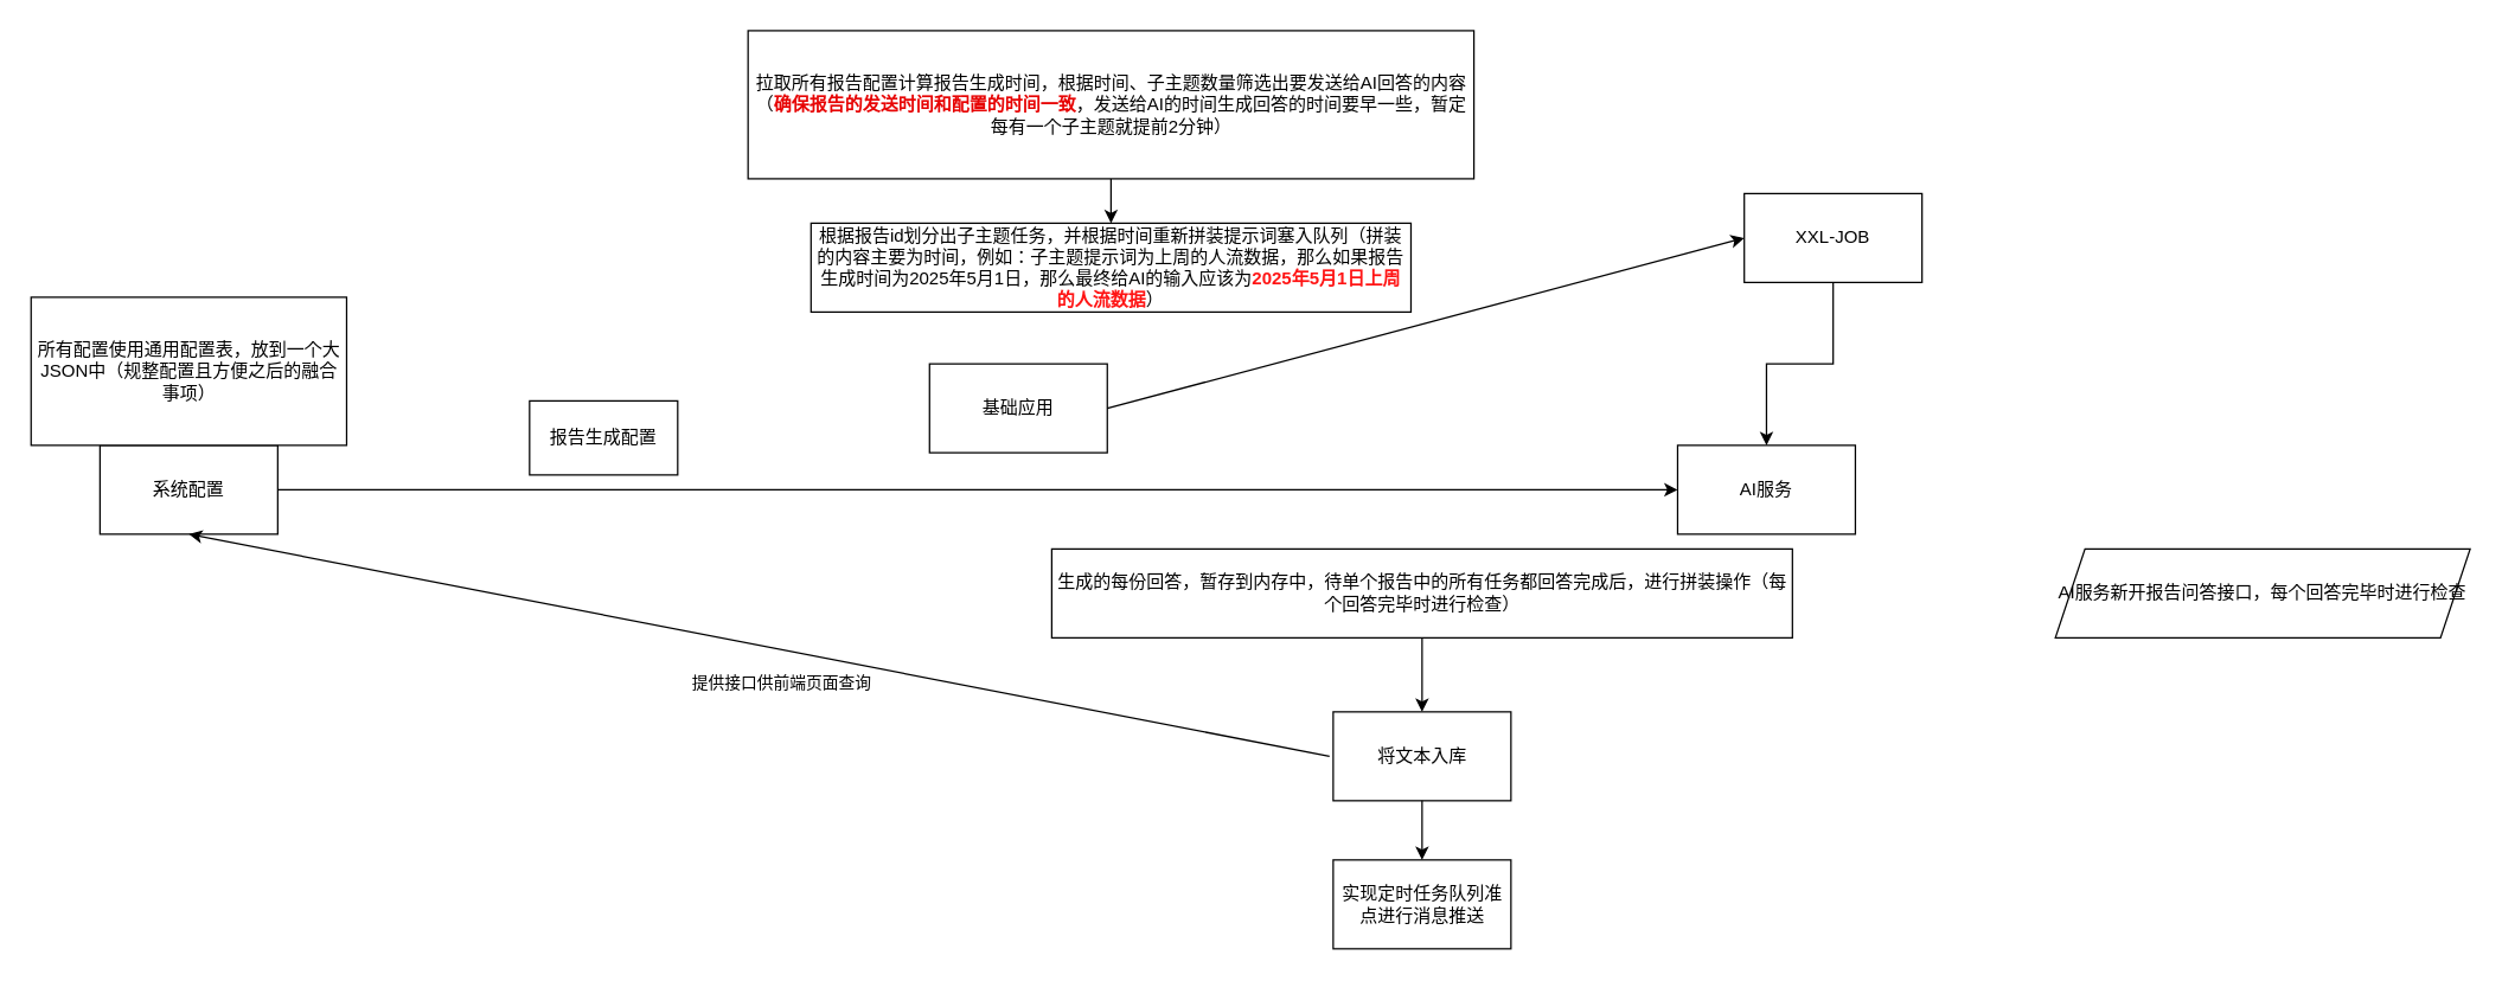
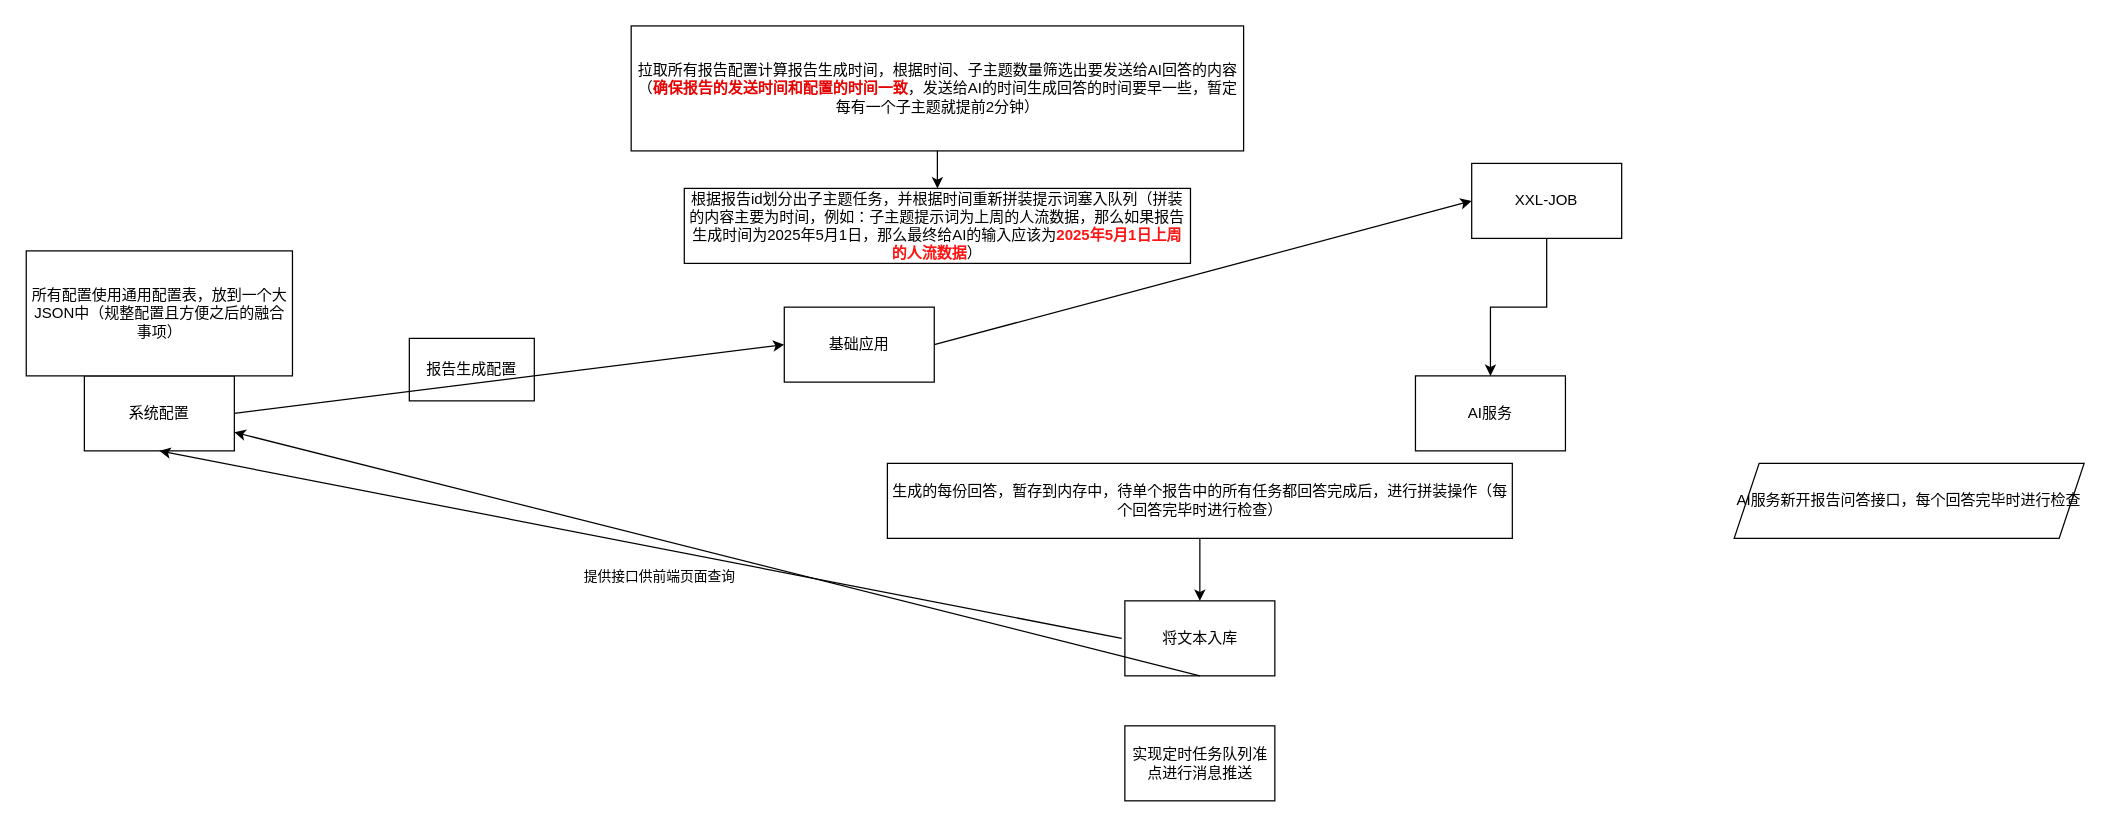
  <mxCell id="0" />
  <mxCell id="1" parent="0" />
  <mxCell id="2" value="基础应用" style="rounded=0;whiteSpace=wrap;html=1;" vertex="1" parent="1"><mxGeometry x="627" y="245" width="120" height="60" as="geometry" /></mxCell>
  <mxCell id="3" value="系统配置" style="rounded=0;whiteSpace=wrap;html=1;" vertex="1" parent="1"><mxGeometry x="67" y="300" width="120" height="60" as="geometry" /></mxCell>
  <mxCell id="4" value="AI服务" style="rounded=0;whiteSpace=wrap;html=1;" vertex="1" parent="1"><mxGeometry x="1132" y="300" width="120" height="60" as="geometry" /></mxCell>
- <mxCell id="5" value="报告生成配置" style="rounded=0;whiteSpace=wrap;html=1;" vertex="1" parent="1"><mxGeometry x="357" y="270" width="100" height="50" as="geometry" /></mxCell>
+ <mxCell id="5" value="报告生成配置" style="rounded=0;whiteSpace=wrap;html=1;" vertex="1" parent="1"><mxGeometry x="327" y="270" width="100" height="50" as="geometry" /></mxCell>
  <mxCell id="6" value="" style="endArrow=classic;html=1;rounded=0;exitX=1;exitY=0.5;exitDx=0;exitDy=0;entryX=0;entryY=0.5;entryDx=0;entryDy=0;" edge="1" parent="1" source="2" target="21"><mxGeometry width="50" height="50" relative="1" as="geometry"><mxPoint x="1007" y="250" as="sourcePoint" /><mxPoint x="1097" y="150" as="targetPoint" /></mxGeometry></mxCell>
  <mxCell id="7" value="将文本入库" style="rounded=0;whiteSpace=wrap;html=1;" vertex="1" parent="1"><mxGeometry x="899.5" y="480" width="120" height="60" as="geometry" /></mxCell>
  <mxCell id="8" value="实现定时任务队列准点进行消息推送" style="rounded=0;whiteSpace=wrap;html=1;" vertex="1" parent="1"><mxGeometry x="899.5" y="580" width="120" height="60" as="geometry" /></mxCell>
  <mxCell id="9" value="生成的每份回答，暂存到内存中，待单个报告中的所有任务都回答完成后，进行拼装操作（每个回答完毕时进行检查）" style="rounded=0;whiteSpace=wrap;html=1;" vertex="1" parent="1"><mxGeometry x="709.5" y="370" width="500" height="60" as="geometry" /></mxCell>
  <mxCell id="10" value="" style="edgeStyle=orthogonalEdgeStyle;rounded=0;orthogonalLoop=1;jettySize=auto;html=1;" edge="1" parent="1" source="11" target="12"><mxGeometry relative="1" as="geometry" /></mxCell>
  <mxCell id="11" value="拉取所有报告配置计算报告生成时间，根据时间、子主题数量筛选出要发送给AI回答的内容（&lt;b&gt;&lt;font style=&quot;color: light-dark(rgb(231, 4, 4), rgb(237, 237, 237));&quot;&gt;确保报告的发送时间和配置的时间一致&lt;/font&gt;&lt;/b&gt;，发送给AI的时间生成回答的时间要早一些，暂定每有一个子主题就提前2分钟）" style="rounded=0;whiteSpace=wrap;html=1;" vertex="1" parent="1"><mxGeometry x="504.5" y="20" width="490" height="100" as="geometry" /></mxCell>
  <mxCell id="12" value="根据报告id划分出子主题任务，并根据时间重新拼装提示词塞入队列（拼装的内容主要为时间，例如：子主题提示词为上周的人流数据，那么如果报告生成时间为2025年5月1日，那么最终给AI的输入应该为&lt;b&gt;&lt;font style=&quot;color: rgb(255, 20, 20);&quot;&gt;2025年5月1日上周的人流数据&lt;/font&gt;&lt;/b&gt;）" style="rounded=0;whiteSpace=wrap;html=1;" vertex="1" parent="1"><mxGeometry x="547" y="150" width="405" height="60" as="geometry" /></mxCell>
  <mxCell id="13" value="" style="endArrow=classic;html=1;rounded=0;entryX=0.5;entryY=0;entryDx=0;entryDy=0;exitX=0.5;exitY=1;exitDx=0;exitDy=0;" edge="1" parent="1" source="9" target="7"><mxGeometry width="50" height="50" relative="1" as="geometry"><mxPoint x="957" y="440" as="sourcePoint" /><mxPoint x="1007" y="370" as="targetPoint" /></mxGeometry></mxCell>
- <mxCell id="14" value="" style="endArrow=classic;html=1;rounded=0;entryX=0.5;entryY=0;entryDx=0;entryDy=0;exitX=0.5;exitY=1;exitDx=0;exitDy=0;" edge="1" parent="1" source="7" target="8"><mxGeometry width="50" height="50" relative="1" as="geometry"><mxPoint x="957" y="420" as="sourcePoint" /><mxPoint x="1007" y="370" as="targetPoint" /></mxGeometry></mxCell>
- <mxCell id="15" value="" style="endArrow=classic;html=1;rounded=0;exitX=1;exitY=0.5;exitDx=0;exitDy=0;" edge="1" parent="1" source="3" target="4"><mxGeometry width="50" height="50" relative="1" as="geometry"><mxPoint x="177" y="340" as="sourcePoint" /><mxPoint x="227" y="290" as="targetPoint" /></mxGeometry></mxCell>
+ <mxCell id="14" value="" style="endArrow=classic;html=1;rounded=0;exitX=0.5;exitY=1;exitDx=0;exitDy=0;" edge="1" parent="1" source="7" target="3"><mxGeometry width="50" height="50" relative="1" as="geometry"><mxPoint x="957" y="420" as="sourcePoint" /><mxPoint x="1007" y="370" as="targetPoint" /></mxGeometry></mxCell>
+ <mxCell id="15" value="" style="endArrow=classic;html=1;rounded=0;entryX=0;entryY=0.5;entryDx=0;entryDy=0;exitX=1;exitY=0.5;exitDx=0;exitDy=0;" edge="1" parent="1" source="3" target="2"><mxGeometry width="50" height="50" relative="1" as="geometry"><mxPoint x="177" y="340" as="sourcePoint" /><mxPoint x="227" y="290" as="targetPoint" /></mxGeometry></mxCell>
  <mxCell id="16" value="AI服务新开报告问答接口，每个回答完毕时进行检查" style="shape=parallelogram;perimeter=parallelogramPerimeter;whiteSpace=wrap;html=1;fixedSize=1;" vertex="1" parent="1"><mxGeometry x="1387" y="370" width="280" height="60" as="geometry" /></mxCell>
  <mxCell id="17" value="" style="endArrow=classic;html=1;rounded=0;entryX=0.5;entryY=1;entryDx=0;entryDy=0;" edge="1" parent="1" target="3"><mxGeometry width="50" height="50" relative="1" as="geometry"><mxPoint x="897" y="510" as="sourcePoint" /><mxPoint x="947" y="460" as="targetPoint" /></mxGeometry></mxCell>
  <mxCell id="18" value="提供接口供前端页面查询" style="edgeLabel;html=1;align=center;verticalAlign=middle;resizable=0;points=[];" vertex="1" connectable="0" parent="17"><mxGeometry x="-0.085" relative="1" as="geometry"><mxPoint x="-18" y="19" as="offset" /></mxGeometry></mxCell>
  <mxCell id="19" value="所有配置使用通用配置表，放到一个大JSON中（规整配置且方便之后的融合事项）" style="rounded=0;whiteSpace=wrap;html=1;" vertex="1" parent="1"><mxGeometry x="20.5" y="200" width="213" height="100" as="geometry" /></mxCell>
  <mxCell id="20" style="edgeStyle=orthogonalEdgeStyle;rounded=0;orthogonalLoop=1;jettySize=auto;html=1;entryX=0.5;entryY=0;entryDx=0;entryDy=0;" edge="1" parent="1" source="21" target="4"><mxGeometry relative="1" as="geometry" /></mxCell>
  <mxCell id="21" value="XXL-JOB" style="rounded=0;whiteSpace=wrap;html=1;" vertex="1" parent="1"><mxGeometry x="1177" y="130" width="120" height="60" as="geometry" /></mxCell>
